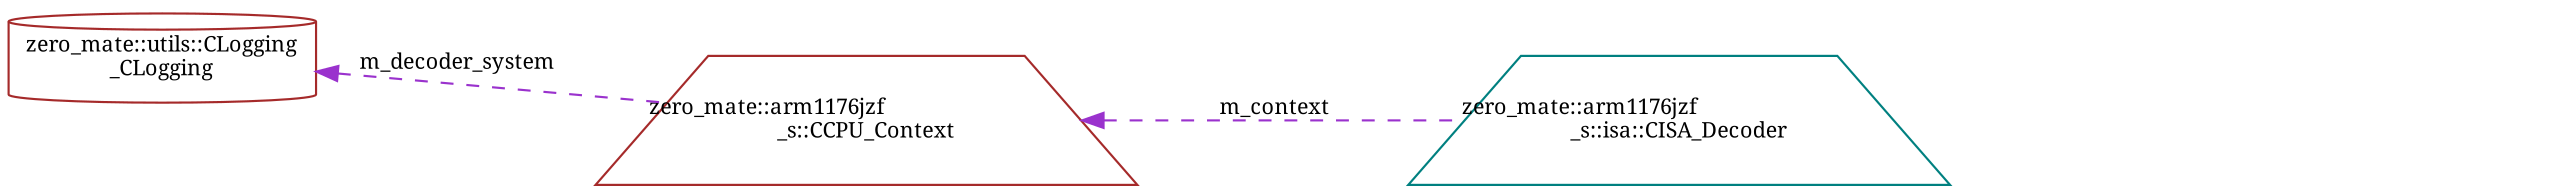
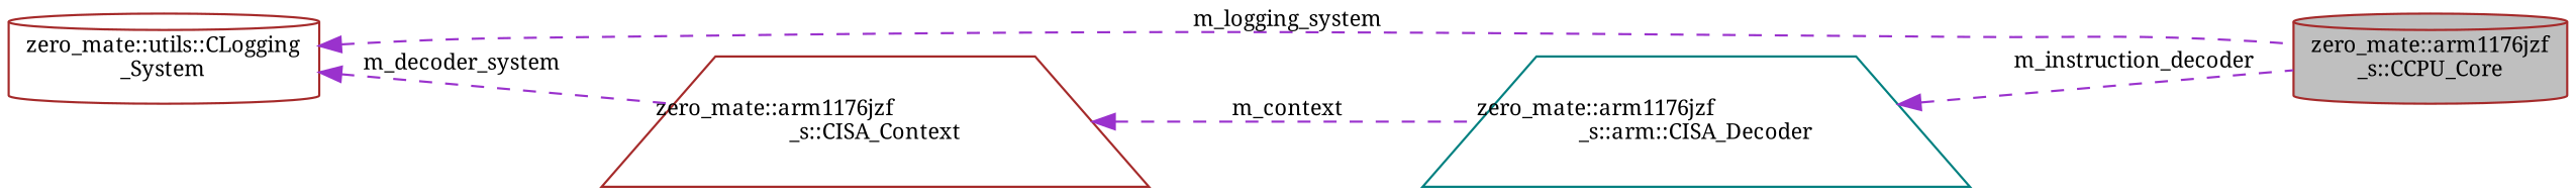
  digraph {
    fontname="Noto Serif"
    rankdir=LR
    node [color=brown fontname="Noto Serif" fontsize=10 shape=cylinder]
    edge [color=darkorchid3 dir=back fontname="Noto Serif" fontsize=10 labelfontname=Helvetica labelfontsize=10 style=dashed]
-   n2 [height=0.2 label="zero_mate::arm1176jzf\l_s::CCPU_Context" shape=trapezium width=0.4]
-   n3 [color=teal height=0.2 label="zero_mate::arm1176jzf\l_s::isa::CISA_Decoder" shape=trapezium width=0.4]
-   n4 [height=0.2 label="zero_mate::utils::CLogging\l_CLogging" width=0.4]
+   n1 [fillcolor=grey75 fontcolor=black height=0.2 label="zero_mate::arm1176jzf\l_s::CCPU_Core" style=filled width=0.4]
+   n2 [height=0.2 label="zero_mate::arm1176jzf\l_s::CISA_Context" shape=trapezium width=0.4]
+   n3 [color=teal height=0.2 label="zero_mate::arm1176jzf\l_s::arm::CISA_Decoder" shape=trapezium width=0.4]
+   n4 [height=0.2 label="zero_mate::utils::CLogging\l_System" width=0.4]
    n2 -> n3 [label=" m_context"]
+   n3 -> n1 [label=" m_instruction_decoder"]
+   n4 -> n1 [label=" m_logging_system"]
    n4 -> n2 [label=" m_decoder_system"]
  }
